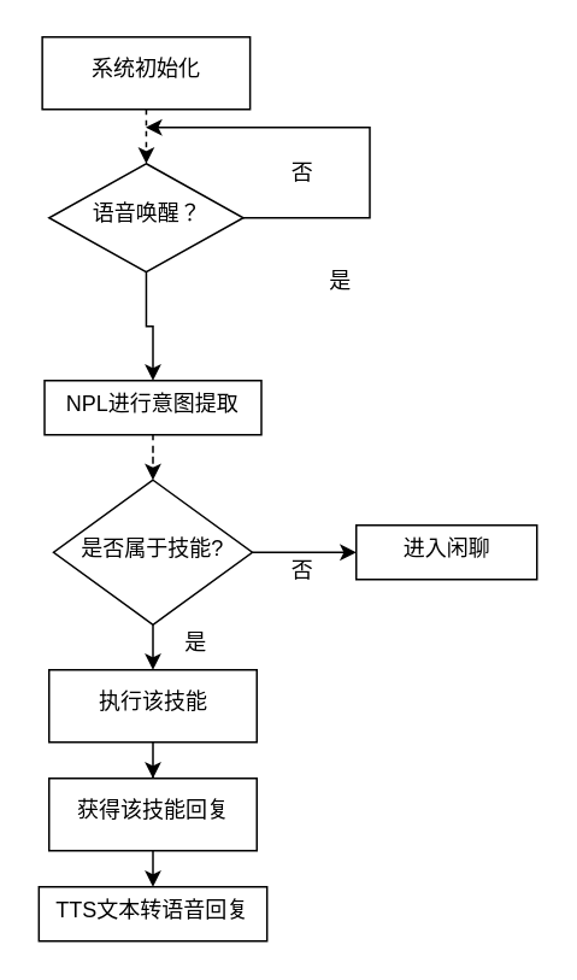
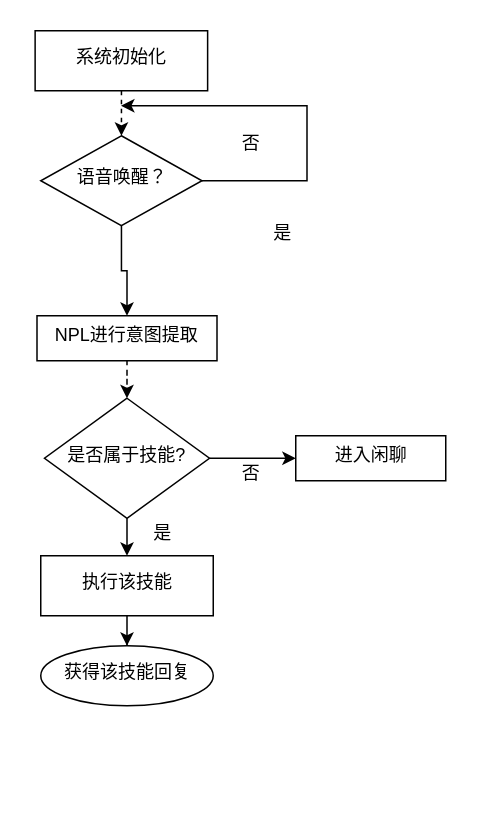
  <mxCell id="0" />
  <mxCell id="1" parent="0" />
  <mxCell id="2" style="edgeStyle=orthogonalEdgeStyle;rounded=0;orthogonalLoop=1;jettySize=auto;html=1;exitX=1;exitY=0.5;exitDx=0;exitDy=0;" edge="1" parent="1" source="4"><mxGeometry relative="1" as="geometry"><mxPoint x="80" y="70" as="targetPoint" /><Array as="points"><mxPoint x="204" y="120" /><mxPoint x="204" y="70" /><mxPoint x="80" y="70" /></Array></mxGeometry></mxCell>
  <mxCell id="3" value="" style="edgeStyle=orthogonalEdgeStyle;rounded=0;orthogonalLoop=1;jettySize=auto;html=1;" edge="1" parent="1" source="4" target="8"><mxGeometry relative="1" as="geometry" /></mxCell>
  <mxCell id="4" value="语音唤醒？" style="rhombus;whiteSpace=wrap;html=1;shadow=0;fontFamily=Helvetica;fontSize=12;align=center;strokeWidth=1;spacing=6;spacingTop=-4;" parent="1" vertex="1"><mxGeometry x="26.5" y="90" width="107.5" height="60" as="geometry" /></mxCell>
  <mxCell id="5" value="否" style="text;html=1;strokeColor=none;fillColor=none;align=center;verticalAlign=middle;whiteSpace=wrap;rounded=0;" parent="1" vertex="1"><mxGeometry x="136.5" y="80" width="60" height="30" as="geometry" /></mxCell>
  <mxCell id="6" value="是" style="text;html=1;strokeColor=none;fillColor=none;align=center;verticalAlign=middle;whiteSpace=wrap;rounded=0;" parent="1" vertex="1"><mxGeometry x="158" y="140" width="60" height="30" as="geometry" /></mxCell>
  <mxCell id="7" value="" style="edgeStyle=orthogonalEdgeStyle;rounded=0;orthogonalLoop=1;jettySize=auto;html=1;dashed=1;" edge="1" parent="1" source="8" target="11"><mxGeometry relative="1" as="geometry" /></mxCell>
  <mxCell id="8" value="NPL进行意图提取" style="whiteSpace=wrap;html=1;shadow=0;strokeWidth=1;spacing=6;spacingTop=-4;" parent="1" vertex="1"><mxGeometry x="24" y="210" width="120" height="30" as="geometry" /></mxCell>
  <mxCell id="9" value="" style="edgeStyle=orthogonalEdgeStyle;rounded=0;orthogonalLoop=1;jettySize=auto;html=1;" parent="1" source="11" target="13" edge="1"><mxGeometry relative="1" as="geometry" /></mxCell>
  <mxCell id="10" value="" style="edgeStyle=orthogonalEdgeStyle;rounded=0;orthogonalLoop=1;jettySize=auto;html=1;" parent="1" source="11" target="14" edge="1"><mxGeometry relative="1" as="geometry" /></mxCell>
  <mxCell id="11" value="是否属于技能?" style="rhombus;whiteSpace=wrap;html=1;shadow=0;fontFamily=Helvetica;fontSize=12;align=center;strokeWidth=1;spacing=6;spacingTop=-4;" parent="1" vertex="1"><mxGeometry x="29" y="265" width="110" height="80" as="geometry" /></mxCell>
  <mxCell id="12" value="" style="edgeStyle=orthogonalEdgeStyle;rounded=0;orthogonalLoop=1;jettySize=auto;html=1;" parent="1" source="13" target="18" edge="1"><mxGeometry relative="1" as="geometry" /></mxCell>
  <mxCell id="13" value="执行该技能" style="whiteSpace=wrap;html=1;shadow=0;strokeWidth=1;spacing=6;spacingTop=-4;" parent="1" vertex="1"><mxGeometry x="26.5" y="370" width="115" height="40" as="geometry" /></mxCell>
  <mxCell id="14" value="进入闲聊" style="whiteSpace=wrap;html=1;shadow=0;strokeWidth=1;spacing=6;spacingTop=-4;" parent="1" vertex="1"><mxGeometry x="196.5" y="290" width="100" height="30" as="geometry" /></mxCell>
  <mxCell id="15" value="是" style="text;html=1;strokeColor=none;fillColor=none;align=center;verticalAlign=middle;whiteSpace=wrap;rounded=0;" parent="1" vertex="1"><mxGeometry x="77.75" y="340" width="60" height="30" as="geometry" /></mxCell>
  <mxCell id="16" value="否" style="text;html=1;strokeColor=none;fillColor=none;align=center;verticalAlign=middle;whiteSpace=wrap;rounded=0;" parent="1" vertex="1"><mxGeometry x="136.5" y="300" width="60" height="30" as="geometry" /></mxCell>
- <mxCell id="17" value="" style="edgeStyle=orthogonalEdgeStyle;rounded=0;orthogonalLoop=1;jettySize=auto;html=1;" parent="1" source="18" target="19" edge="1"><mxGeometry relative="1" as="geometry" /></mxCell>
- <mxCell id="18" value="获得该技能回复" style="whiteSpace=wrap;html=1;shadow=0;strokeWidth=1;spacing=6;spacingTop=-4;" parent="1" vertex="1"><mxGeometry x="26.5" y="430" width="115" height="40" as="geometry" /></mxCell>
- <mxCell id="19" value="TTS文本转语音回复" style="whiteSpace=wrap;html=1;shadow=0;strokeWidth=1;spacing=6;spacingTop=-4;" parent="1" vertex="1"><mxGeometry x="20.88" y="490" width="126.25" height="30" as="geometry" /></mxCell>
+ <mxCell id="18" value="获得该技能回复" style="ellipse;whiteSpace=wrap;html=1;shadow=0;strokeWidth=1;spacing=6;spacingTop=-4;" parent="1" vertex="1"><mxGeometry x="26.5" y="430" width="115" height="40" as="geometry" /></mxCell>
  <mxCell id="20" value="" style="edgeStyle=orthogonalEdgeStyle;rounded=0;orthogonalLoop=1;jettySize=auto;html=1;dashed=1;" edge="1" parent="1" source="21" target="4"><mxGeometry relative="1" as="geometry" /></mxCell>
  <mxCell id="21" value="系统初始化" style="whiteSpace=wrap;html=1;shadow=0;strokeWidth=1;spacing=6;spacingTop=-4;" vertex="1" parent="1"><mxGeometry x="22.75" y="20" width="115" height="40" as="geometry" /></mxCell>
